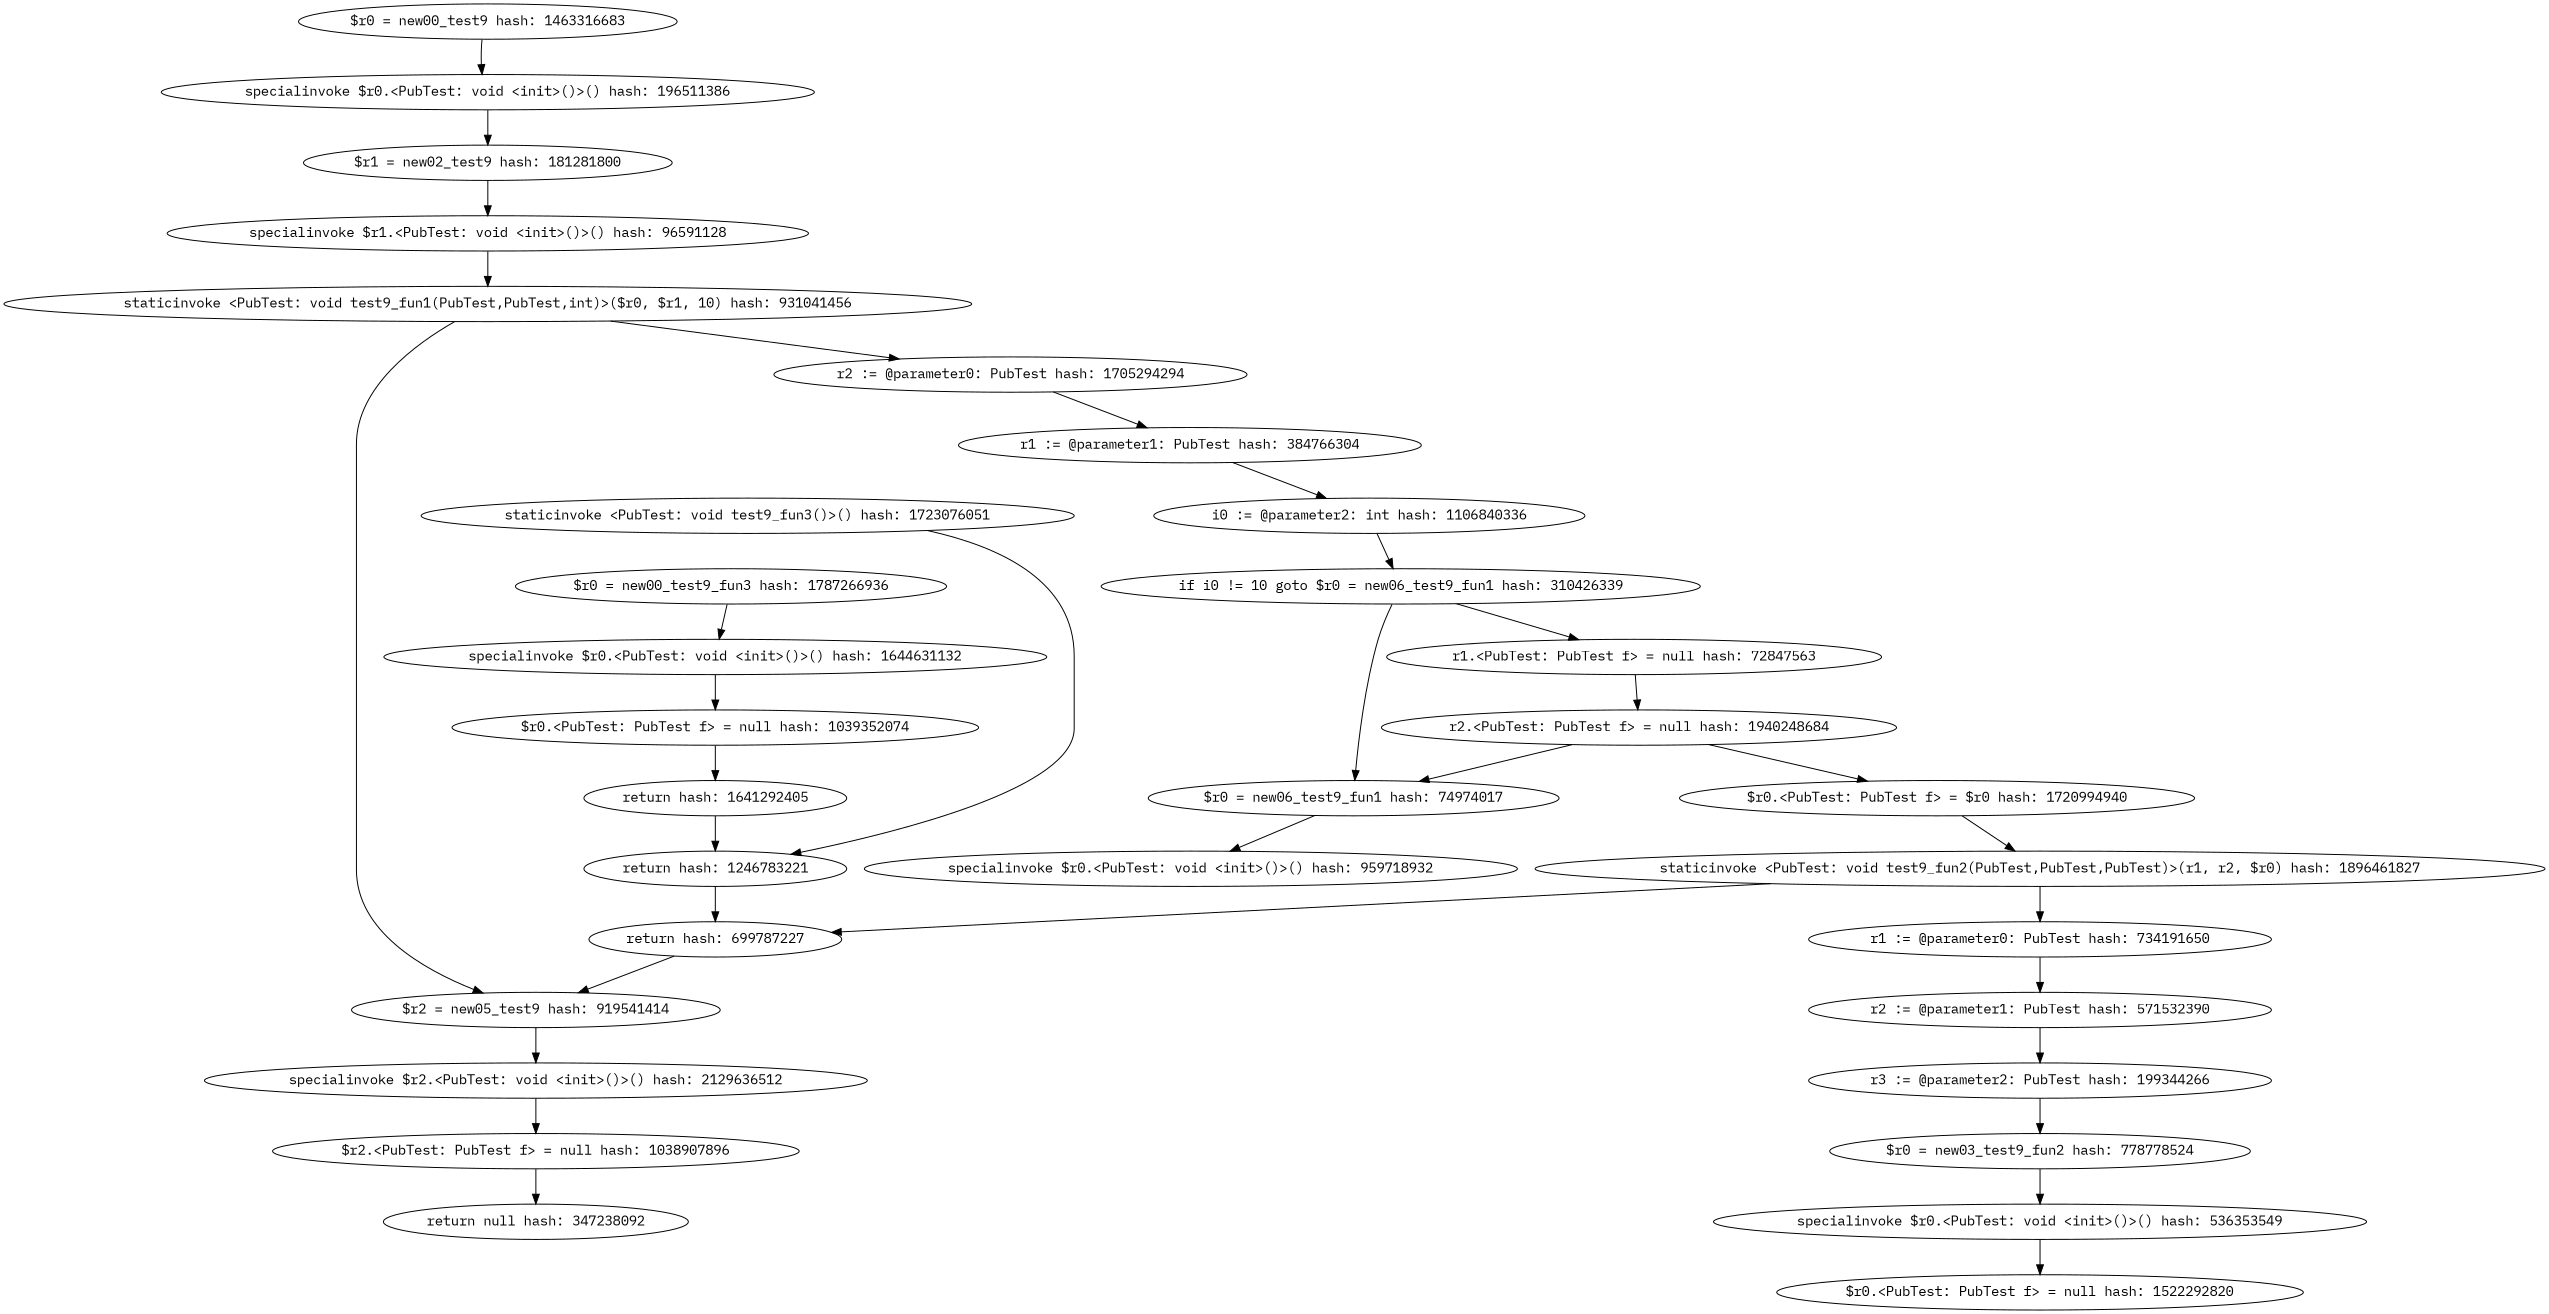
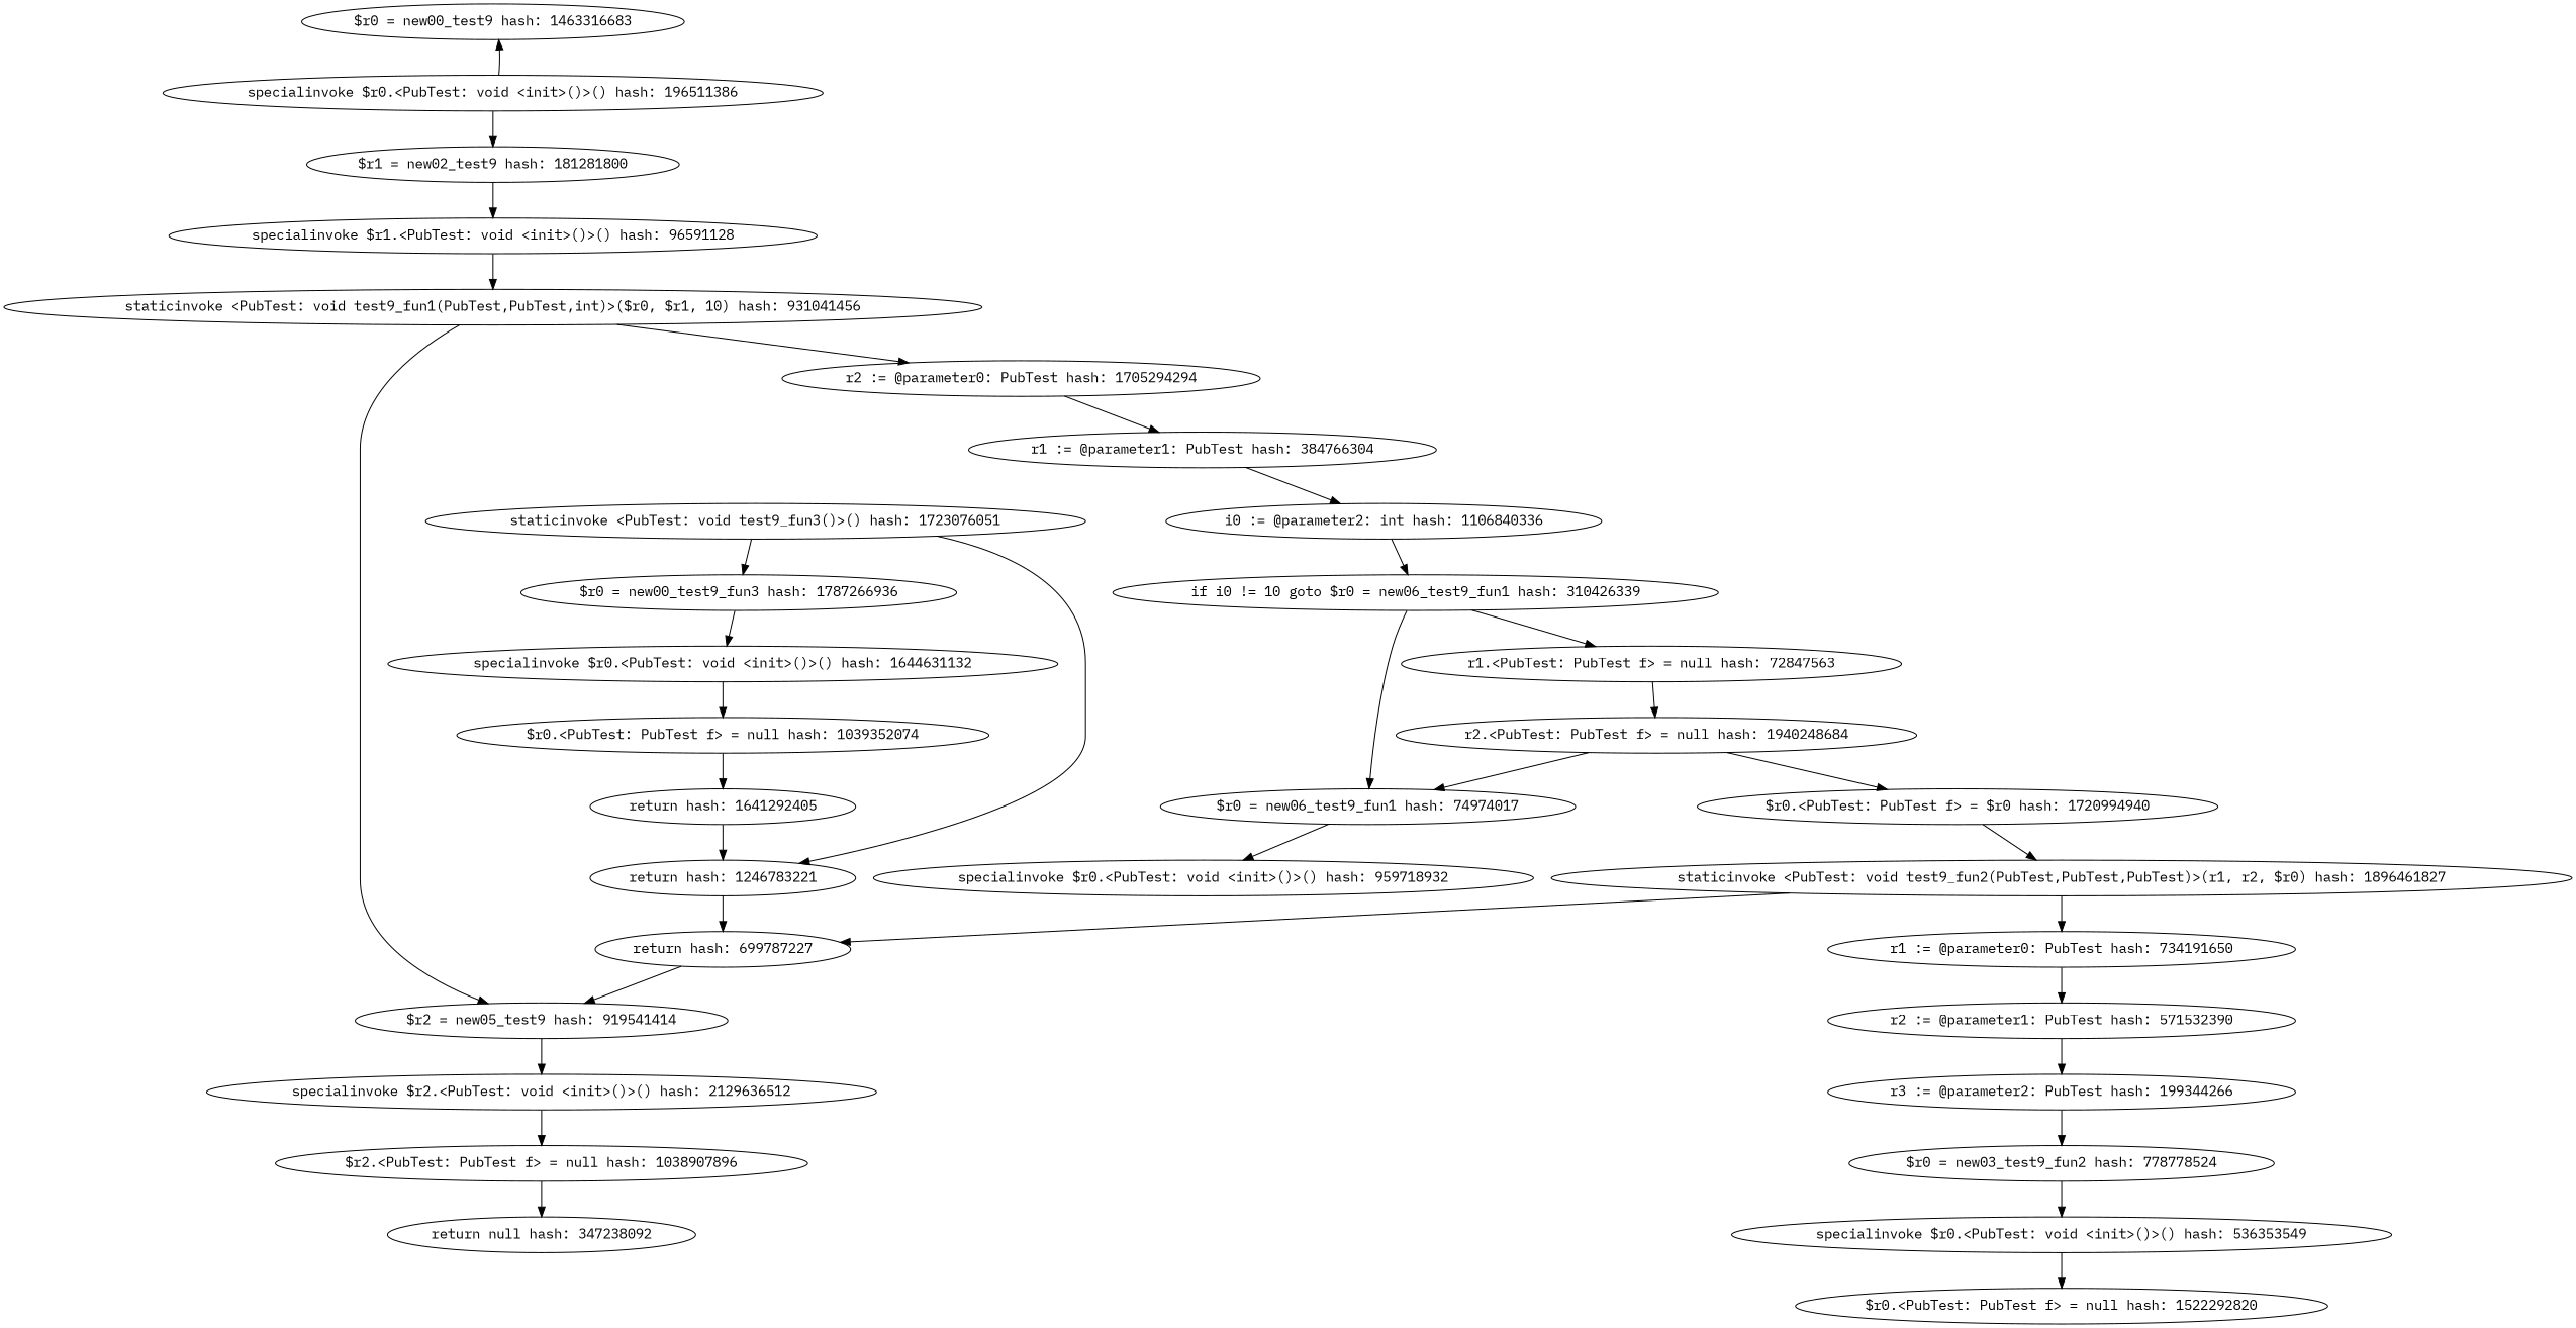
  digraph {
    fontname="IBM Plex Mono"
    node [fontname="IBM Plex Mono"]
    edge [fontname="IBM Plex Mono"]
    "$r0 = new00_test9 hash: 1463316683"
    "specialinvoke $r0.<PubTest: void <init>()>() hash: 196511386"
    "$r1 = new02_test9 hash: 181281800"
    "specialinvoke $r1.<PubTest: void <init>()>() hash: 96591128"
    "staticinvoke <PubTest: void test9_fun1(PubTest,PubTest,int)>($r0, $r1, 10) hash: 931041456"
    "$r2 = new05_test9 hash: 919541414"
    "r2 := @parameter0: PubTest hash: 1705294294"
    "specialinvoke $r2.<PubTest: void <init>()>() hash: 2129636512"
    "r1 := @parameter1: PubTest hash: 384766304"
    "$r2.<PubTest: PubTest f> = null hash: 1038907896"
    n11 [label="return null hash: 347238092"]
    "i0 := @parameter2: int hash: 1106840336"
    "if i0 != 10 goto $r0 = new06_test9_fun1 hash: 310426339"
    "r1.<PubTest: PubTest f> = null hash: 72847563"
    "$r0 = new06_test9_fun1 hash: 74974017"
    "r2.<PubTest: PubTest f> = null hash: 1940248684"
    "specialinvoke $r0.<PubTest: void <init>()>() hash: 959718932"
    "$r0.<PubTest: PubTest f> = $r0 hash: 1720994940"
    "staticinvoke <PubTest: void test9_fun2(PubTest,PubTest,PubTest)>(r1, r2, $r0) hash: 1896461827"
    "return hash: 699787227"
    "r1 := @parameter0: PubTest hash: 734191650"
    "r2 := @parameter1: PubTest hash: 571532390"
    "r3 := @parameter2: PubTest hash: 199344266"
    "$r0 = new03_test9_fun2 hash: 778778524"
    "specialinvoke $r0.<PubTest: void <init>()>() hash: 536353549"
    "$r0.<PubTest: PubTest f> = null hash: 1522292820"
    "staticinvoke <PubTest: void test9_fun3()>() hash: 1723076051"
    "return hash: 1246783221"
    "$r0 = new00_test9_fun3 hash: 1787266936"
    "specialinvoke $r0.<PubTest: void <init>()>() hash: 1644631132"
    "$r0.<PubTest: PubTest f> = null hash: 1039352074"
    "return hash: 1641292405"
-   "$r0 = new00_test9 hash: 1463316683" -> "specialinvoke $r0.<PubTest: void <init>()>() hash: 196511386"
+   "specialinvoke $r0.<PubTest: void <init>()>() hash: 196511386" -> "$r0 = new00_test9 hash: 1463316683"
    "specialinvoke $r0.<PubTest: void <init>()>() hash: 196511386" -> "$r1 = new02_test9 hash: 181281800"
    "$r1 = new02_test9 hash: 181281800" -> "specialinvoke $r1.<PubTest: void <init>()>() hash: 96591128"
    "specialinvoke $r1.<PubTest: void <init>()>() hash: 96591128" -> "staticinvoke <PubTest: void test9_fun1(PubTest,PubTest,int)>($r0, $r1, 10) hash: 931041456"
    "staticinvoke <PubTest: void test9_fun1(PubTest,PubTest,int)>($r0, $r1, 10) hash: 931041456" -> "$r2 = new05_test9 hash: 919541414"
    "staticinvoke <PubTest: void test9_fun1(PubTest,PubTest,int)>($r0, $r1, 10) hash: 931041456" -> "r2 := @parameter0: PubTest hash: 1705294294"
    "$r2 = new05_test9 hash: 919541414" -> "specialinvoke $r2.<PubTest: void <init>()>() hash: 2129636512"
    "r2 := @parameter0: PubTest hash: 1705294294" -> "r1 := @parameter1: PubTest hash: 384766304"
    "specialinvoke $r2.<PubTest: void <init>()>() hash: 2129636512" -> "$r2.<PubTest: PubTest f> = null hash: 1038907896"
    "r1 := @parameter1: PubTest hash: 384766304" -> "i0 := @parameter2: int hash: 1106840336"
    "$r2.<PubTest: PubTest f> = null hash: 1038907896" -> n11
    "i0 := @parameter2: int hash: 1106840336" -> "if i0 != 10 goto $r0 = new06_test9_fun1 hash: 310426339"
    "if i0 != 10 goto $r0 = new06_test9_fun1 hash: 310426339" -> "r1.<PubTest: PubTest f> = null hash: 72847563"
    "if i0 != 10 goto $r0 = new06_test9_fun1 hash: 310426339" -> "$r0 = new06_test9_fun1 hash: 74974017"
    "r1.<PubTest: PubTest f> = null hash: 72847563" -> "r2.<PubTest: PubTest f> = null hash: 1940248684"
    "$r0 = new06_test9_fun1 hash: 74974017" -> "specialinvoke $r0.<PubTest: void <init>()>() hash: 959718932"
    "r2.<PubTest: PubTest f> = null hash: 1940248684" -> "$r0 = new06_test9_fun1 hash: 74974017"
    "r2.<PubTest: PubTest f> = null hash: 1940248684" -> "$r0.<PubTest: PubTest f> = $r0 hash: 1720994940"
    "$r0.<PubTest: PubTest f> = $r0 hash: 1720994940" -> "staticinvoke <PubTest: void test9_fun2(PubTest,PubTest,PubTest)>(r1, r2, $r0) hash: 1896461827"
    "staticinvoke <PubTest: void test9_fun2(PubTest,PubTest,PubTest)>(r1, r2, $r0) hash: 1896461827" -> "return hash: 699787227"
    "staticinvoke <PubTest: void test9_fun2(PubTest,PubTest,PubTest)>(r1, r2, $r0) hash: 1896461827" -> "r1 := @parameter0: PubTest hash: 734191650"
    "return hash: 699787227" -> "$r2 = new05_test9 hash: 919541414"
    "r1 := @parameter0: PubTest hash: 734191650" -> "r2 := @parameter1: PubTest hash: 571532390"
    "r2 := @parameter1: PubTest hash: 571532390" -> "r3 := @parameter2: PubTest hash: 199344266"
    "r3 := @parameter2: PubTest hash: 199344266" -> "$r0 = new03_test9_fun2 hash: 778778524"
    "$r0 = new03_test9_fun2 hash: 778778524" -> "specialinvoke $r0.<PubTest: void <init>()>() hash: 536353549"
    "specialinvoke $r0.<PubTest: void <init>()>() hash: 536353549" -> "$r0.<PubTest: PubTest f> = null hash: 1522292820"
    "staticinvoke <PubTest: void test9_fun3()>() hash: 1723076051" -> "return hash: 1246783221"
+   "staticinvoke <PubTest: void test9_fun3()>() hash: 1723076051" -> "$r0 = new00_test9_fun3 hash: 1787266936"
    "return hash: 1246783221" -> "return hash: 699787227"
    "$r0 = new00_test9_fun3 hash: 1787266936" -> "specialinvoke $r0.<PubTest: void <init>()>() hash: 1644631132"
    "specialinvoke $r0.<PubTest: void <init>()>() hash: 1644631132" -> "$r0.<PubTest: PubTest f> = null hash: 1039352074"
    "$r0.<PubTest: PubTest f> = null hash: 1039352074" -> "return hash: 1641292405"
    "return hash: 1641292405" -> "return hash: 1246783221"
  }
